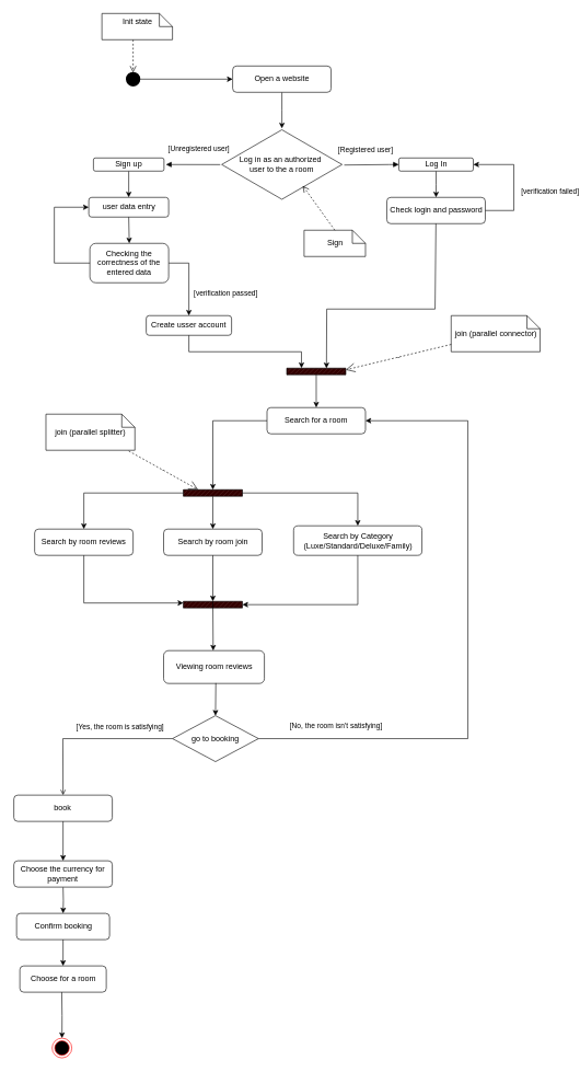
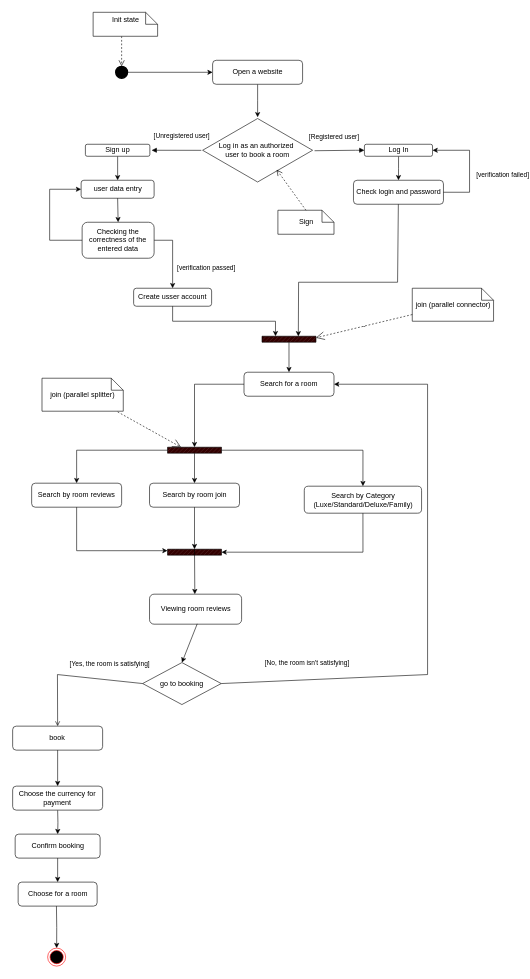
  <mxCell id="0" />
  <mxCell id="1" parent="0" />
  <mxCell id="2" value="" style="edgeStyle=orthogonalEdgeStyle;rounded=0;orthogonalLoop=1;jettySize=auto;html=1;" edge="1" parent="1" source="3" target="4"><mxGeometry relative="1" as="geometry" /></mxCell>
  <mxCell id="3" value="Open a website" style="rounded=1;whiteSpace=wrap;html=1;" parent="1" vertex="1"><mxGeometry x="353.66" y="100" width="150" height="40" as="geometry" /></mxCell>
- <mxCell id="4" value="Log in as an authorized&amp;nbsp;&lt;div&gt;user to the a room&lt;/div&gt;" style="html=1;whiteSpace=wrap;aspect=fixed;shape=isoRectangle;" parent="1" vertex="1"><mxGeometry x="337.01" y="195" width="183.31" height="110" as="geometry" /></mxCell>
+ <mxCell id="4" value="Log in as an authorized&amp;nbsp;&lt;div&gt;user to book a room&lt;/div&gt;" style="html=1;whiteSpace=wrap;aspect=fixed;shape=isoRectangle;" parent="1" vertex="1"><mxGeometry x="337.01" y="195" width="183.31" height="110" as="geometry" /></mxCell>
  <mxCell id="5" style="edgeStyle=orthogonalEdgeStyle;rounded=0;orthogonalLoop=1;jettySize=auto;html=1;entryX=0.5;entryY=0;entryDx=0;entryDy=0;" parent="1" source="6" target="40" edge="1"><mxGeometry relative="1" as="geometry" /></mxCell>
  <mxCell id="6" value="Log In" style="rounded=1;whiteSpace=wrap;html=1;" parent="1" vertex="1"><mxGeometry x="606.75" y="240" width="113.5" height="20" as="geometry" /></mxCell>
  <mxCell id="7" style="edgeStyle=orthogonalEdgeStyle;rounded=0;orthogonalLoop=1;jettySize=auto;html=1;" parent="1" source="8" target="33" edge="1"><mxGeometry relative="1" as="geometry" /></mxCell>
  <mxCell id="8" value="Sign up" style="rounded=1;whiteSpace=wrap;html=1;" parent="1" vertex="1"><mxGeometry x="141.59" y="240" width="107.49" height="20" as="geometry" /></mxCell>
  <mxCell id="9" value="" style="html=1;verticalAlign=bottom;endArrow=block;curved=0;rounded=0;exitX=-0.012;exitY=0.501;exitDx=0;exitDy=0;exitPerimeter=0;" parent="1" source="4" edge="1"><mxGeometry width="80" relative="1" as="geometry"><mxPoint x="392" y="205" as="sourcePoint" /><mxPoint x="252" y="250" as="targetPoint" /><Array as="points" /></mxGeometry></mxCell>
  <mxCell id="10" value="[Unregistered user]" style="edgeLabel;html=1;align=center;verticalAlign=middle;resizable=0;points=[];" parent="9" vertex="1" connectable="0"><mxGeometry x="0.248" y="-2" relative="1" as="geometry"><mxPoint x="19" y="-23" as="offset" /></mxGeometry></mxCell>
  <mxCell id="11" value="" style="html=1;verticalAlign=bottom;endArrow=block;curved=0;rounded=0;exitX=1.018;exitY=0.507;exitDx=0;exitDy=0;exitPerimeter=0;" parent="1" source="4" target="6" edge="1"><mxGeometry width="80" relative="1" as="geometry"><mxPoint x="472" y="205" as="sourcePoint" /><mxPoint x="289" y="280" as="targetPoint" /><Array as="points"><mxPoint x="592" y="250" /><mxPoint x="602" y="250" /></Array></mxGeometry></mxCell>
  <mxCell id="12" value="[Registered user]" style="edgeLabel;html=1;align=center;verticalAlign=middle;resizable=0;points=[];" parent="11" vertex="1" connectable="0"><mxGeometry x="0.476" y="3" relative="1" as="geometry"><mxPoint x="-29" y="-20" as="offset" /></mxGeometry></mxCell>
  <mxCell id="13" value="Search for a room" style="rounded=1;whiteSpace=wrap;html=1;" parent="1" vertex="1"><mxGeometry x="406" y="620" width="150" height="40" as="geometry" /></mxCell>
  <mxCell id="14" value="Search by room reviews" style="rounded=1;whiteSpace=wrap;html=1;" parent="1" vertex="1"><mxGeometry x="52" y="805" width="150" height="40" as="geometry" /></mxCell>
  <mxCell id="15" value="Search by room join" style="rounded=1;whiteSpace=wrap;html=1;" parent="1" vertex="1"><mxGeometry x="248.5" y="805" width="150" height="40" as="geometry" /></mxCell>
- <mxCell id="16" value="Search by Category (Luxe/Standard/Deluxe/Family)" style="rounded=1;whiteSpace=wrap;html=1;" parent="1" vertex="1"><mxGeometry x="446.5" y="800" width="195.5" height="45" as="geometry" /></mxCell>
+ <mxCell id="16" value="Search by Category (Luxe/Standard/Deluxe/Family)" style="rounded=1;whiteSpace=wrap;html=1;" parent="1" vertex="1"><mxGeometry x="506.5" y="810" width="195.5" height="45" as="geometry" /></mxCell>
  <mxCell id="17" style="edgeStyle=orthogonalEdgeStyle;rounded=0;orthogonalLoop=1;jettySize=auto;html=1;entryX=0.5;entryY=0;entryDx=0;entryDy=0;" parent="1" source="20" target="14" edge="1"><mxGeometry relative="1" as="geometry"><mxPoint x="118.5" y="805" as="targetPoint" /></mxGeometry></mxCell>
  <mxCell id="18" style="edgeStyle=orthogonalEdgeStyle;rounded=0;orthogonalLoop=1;jettySize=auto;html=1;exitX=0.5;exitY=1;exitDx=0;exitDy=0;exitPerimeter=0;entryX=0.5;entryY=0;entryDx=0;entryDy=0;" parent="1" source="20" target="15" edge="1"><mxGeometry relative="1" as="geometry" /></mxCell>
  <mxCell id="19" style="edgeStyle=orthogonalEdgeStyle;rounded=0;orthogonalLoop=1;jettySize=auto;html=1;exitX=1;exitY=0.5;exitDx=0;exitDy=0;exitPerimeter=0;entryX=0.5;entryY=0;entryDx=0;entryDy=0;" parent="1" source="20" target="16" edge="1"><mxGeometry relative="1" as="geometry"><mxPoint x="524" y="805" as="targetPoint" /></mxGeometry></mxCell>
  <mxCell id="20" value="" style="verticalLabelPosition=bottom;verticalAlign=top;html=1;shape=mxgraph.basic.patternFillRect;fillStyle=diag;step=5;fillStrokeWidth=0.2;fillStrokeColor=#dddddd;fillColor=#330000;" parent="1" vertex="1"><mxGeometry x="278.5" y="745" width="90" height="10" as="geometry" /></mxCell>
  <mxCell id="21" value="" style="verticalLabelPosition=bottom;verticalAlign=top;html=1;shape=mxgraph.basic.patternFillRect;fillStyle=diag;step=5;fillStrokeWidth=0.2;fillStrokeColor=#dddddd;fillColor=#330000;" parent="1" vertex="1"><mxGeometry x="278.5" y="915" width="90" height="10" as="geometry" /></mxCell>
  <mxCell id="22" style="edgeStyle=orthogonalEdgeStyle;rounded=0;orthogonalLoop=1;jettySize=auto;html=1;entryX=0.5;entryY=0;entryDx=0;entryDy=0;entryPerimeter=0;" parent="1" source="13" target="20" edge="1"><mxGeometry relative="1" as="geometry" /></mxCell>
  <mxCell id="23" style="edgeStyle=orthogonalEdgeStyle;rounded=0;orthogonalLoop=1;jettySize=auto;html=1;entryX=0;entryY=0.25;entryDx=0;entryDy=0;entryPerimeter=0;exitX=0.5;exitY=1;exitDx=0;exitDy=0;" parent="1" source="14" target="21" edge="1"><mxGeometry relative="1" as="geometry"><mxPoint y="905" as="sourcePoint" x="112" /></mxGeometry></mxCell>
  <mxCell id="24" style="edgeStyle=orthogonalEdgeStyle;rounded=0;orthogonalLoop=1;jettySize=auto;html=1;exitX=0.5;exitY=1;exitDx=0;exitDy=0;entryX=0.5;entryY=0;entryDx=0;entryDy=0;entryPerimeter=0;" parent="1" source="15" target="21" edge="1"><mxGeometry relative="1" as="geometry" /></mxCell>
  <mxCell id="25" style="edgeStyle=orthogonalEdgeStyle;rounded=0;orthogonalLoop=1;jettySize=auto;html=1;exitX=0.5;exitY=1;exitDx=0;exitDy=0;entryX=1;entryY=0.5;entryDx=0;entryDy=0;entryPerimeter=0;" parent="1" source="16" target="21" edge="1"><mxGeometry relative="1" as="geometry"><mxPoint x="524" y="845" as="sourcePoint" /></mxGeometry></mxCell>
  <mxCell id="26" style="edgeStyle=orthogonalEdgeStyle;rounded=0;orthogonalLoop=1;jettySize=auto;html=1;entryX=0.5;entryY=0;entryDx=0;entryDy=0;" parent="1" target="28" edge="1"><mxGeometry relative="1" as="geometry"><mxPoint x="95.34" y="1350" as="sourcePoint" /></mxGeometry></mxCell>
  <mxCell id="27" style="edgeStyle=orthogonalEdgeStyle;rounded=0;orthogonalLoop=1;jettySize=auto;html=1;entryX=0.5;entryY=0;entryDx=0;entryDy=0;" parent="1" target="29" edge="1"><mxGeometry relative="1" as="geometry"><mxPoint x="93.33" y="1510" as="sourcePoint" /></mxGeometry></mxCell>
  <mxCell id="28" value="Confirm booking" style="rounded=1;whiteSpace=wrap;html=1;" parent="1" vertex="1"><mxGeometry x="24.51" y="1390" width="141.66" height="40" as="geometry" /></mxCell>
  <mxCell id="29" value="" style="ellipse;html=1;shape=endState;fillColor=#000000;strokeColor=#ff0000;" parent="1" vertex="1"><mxGeometry x="78.67" y="1580" width="30" height="30" as="geometry" /></mxCell>
  <mxCell id="30" style="edgeStyle=orthogonalEdgeStyle;rounded=0;orthogonalLoop=1;jettySize=auto;html=1;entryX=0;entryY=0.5;entryDx=0;entryDy=0;" parent="1" source="31" target="3" edge="1"><mxGeometry relative="1" as="geometry" /></mxCell>
  <mxCell id="31" value="" style="strokeWidth=2;html=1;shape=mxgraph.flowchart.start_2;whiteSpace=wrap;fillColor=#000000;" parent="1" vertex="1"><mxGeometry x="192" y="110" width="20" height="20" as="geometry" /></mxCell>
  <mxCell id="32" value="" style="html=1;verticalAlign=bottom;endArrow=open;dashed=1;endSize=8;curved=0;rounded=0;exitX=0.5;exitY=1;exitDx=0;exitDy=0;entryX=0.5;entryY=0;entryDx=0;entryDy=0;entryPerimeter=0;" parent="1" target="31" edge="1"><mxGeometry relative="1" as="geometry"><mxPoint x="202" y="60" as="sourcePoint" /><mxPoint x="282" y="420" as="targetPoint" /></mxGeometry></mxCell>
  <mxCell id="33" value="user data entry" style="rounded=1;whiteSpace=wrap;html=1;" parent="1" vertex="1"><mxGeometry x="134.5" y="300" width="121.66" height="30" as="geometry" /></mxCell>
  <mxCell id="34" style="edgeStyle=orthogonalEdgeStyle;rounded=0;orthogonalLoop=1;jettySize=auto;html=1;entryX=0.5;entryY=0;entryDx=0;entryDy=0;exitX=1;exitY=0.5;exitDx=0;exitDy=0;" parent="1" source="44" target="36" edge="1"><mxGeometry relative="1" as="geometry" /></mxCell>
  <mxCell id="35" value="[verification passed]" style="edgeLabel;html=1;align=center;verticalAlign=middle;resizable=0;points=[];" parent="34" vertex="1" connectable="0"><mxGeometry x="-0.015" y="1" relative="1" as="geometry"><mxPoint x="54" y="21" as="offset" /></mxGeometry></mxCell>
  <mxCell id="36" value="Create usser account" style="rounded=1;whiteSpace=wrap;html=1;" parent="1" vertex="1"><mxGeometry x="222" y="480" width="130" height="30" as="geometry" /></mxCell>
  <mxCell id="37" style="edgeStyle=orthogonalEdgeStyle;rounded=0;orthogonalLoop=1;jettySize=auto;html=1;entryX=0.5;entryY=0;entryDx=0;entryDy=0;" parent="1" source="38" target="13" edge="1"><mxGeometry relative="1" as="geometry" /></mxCell>
  <mxCell id="38" value="" style="verticalLabelPosition=bottom;verticalAlign=top;html=1;shape=mxgraph.basic.patternFillRect;fillStyle=diag;step=5;fillStrokeWidth=0.2;fillStrokeColor=#dddddd;fillColor=#330000;" parent="1" vertex="1"><mxGeometry x="436" y="560" width="90" height="10" as="geometry" /></mxCell>
  <mxCell id="39" style="edgeStyle=orthogonalEdgeStyle;rounded=0;orthogonalLoop=1;jettySize=auto;html=1;entryX=0.25;entryY=0;entryDx=0;entryDy=0;entryPerimeter=0;exitX=0.5;exitY=1;exitDx=0;exitDy=0;" parent="1" source="36" target="38" edge="1"><mxGeometry relative="1" as="geometry" /></mxCell>
  <mxCell id="40" value="Check login and password" style="rounded=1;whiteSpace=wrap;html=1;" parent="1" vertex="1"><mxGeometry x="588.5" y="300" width="150" height="40" as="geometry" /></mxCell>
  <mxCell id="41" value="&lt;span style=&quot;background-color: initial;&quot;&gt;Init state&lt;/span&gt;&lt;div&gt;&lt;div&gt;&lt;div&gt;&lt;br&gt;&lt;/div&gt;&lt;/div&gt;&lt;/div&gt;" style="shape=note;size=20;whiteSpace=wrap;html=1;align=center;" vertex="1" parent="1"><mxGeometry x="154.5" y="20" width="107.5" height="40" as="geometry" /></mxCell>
  <mxCell id="42" value="Sign" style="shape=note;size=20;whiteSpace=wrap;html=1;" vertex="1" parent="1"><mxGeometry x="462.5" y="350" width="93.5" height="40" as="geometry" /></mxCell>
  <mxCell id="43" value="" style="html=1;verticalAlign=bottom;endArrow=open;dashed=1;endSize=8;curved=0;rounded=0;exitX=0.5;exitY=0;exitDx=0;exitDy=0;exitPerimeter=0;entryX=0.673;entryY=0.793;entryDx=0;entryDy=0;entryPerimeter=0;" edge="1" parent="1" source="42" target="4"><mxGeometry relative="1" as="geometry"><mxPoint x="575" y="72" as="sourcePoint" /><mxPoint x="514" y="120" as="targetPoint" /></mxGeometry></mxCell>
  <mxCell id="44" value="Checking the correctness of the entered data" style="rounded=1;whiteSpace=wrap;html=1;" vertex="1" parent="1"><mxGeometry x="136.16" y="370" width="120" height="60" as="geometry" /></mxCell>
  <mxCell id="45" value="" style="endArrow=classic;html=1;rounded=0;entryX=0.5;entryY=0;entryDx=0;entryDy=0;exitX=0.5;exitY=1;exitDx=0;exitDy=0;" edge="1" parent="1" source="33" target="44"><mxGeometry width="50" height="50" relative="1" as="geometry"><mxPoint x="432" y="450" as="sourcePoint" /><mxPoint x="482" y="400" as="targetPoint" /></mxGeometry></mxCell>
  <mxCell id="46" value="" style="endArrow=classic;html=1;rounded=0;exitX=0;exitY=0.5;exitDx=0;exitDy=0;entryX=0;entryY=0.5;entryDx=0;entryDy=0;entryPerimeter=0;" edge="1" parent="1" source="44" target="33"><mxGeometry width="50" height="50" relative="1" as="geometry"><mxPoint x="432" y="390" as="sourcePoint" /><mxPoint x="482" y="340" as="targetPoint" /><Array as="points"><mxPoint x="82" y="400" /><mxPoint x="82" y="315" /></Array></mxGeometry></mxCell>
  <mxCell id="47" value="[verification failed]" style="edgeLabel;html=1;align=center;verticalAlign=middle;resizable=0;points=[];" vertex="1" connectable="0" parent="1"><mxGeometry x="836.504" y="290.003" as="geometry" /></mxCell>
  <mxCell id="48" value="" style="endArrow=classic;html=1;rounded=0;entryX=0.673;entryY=0.013;entryDx=0;entryDy=0;entryPerimeter=0;" edge="1" parent="1" source="40" target="38"><mxGeometry width="50" height="50" relative="1" as="geometry"><mxPoint x="442" y="440" as="sourcePoint" /><mxPoint x="663.5" y="380" as="targetPoint" /><Array as="points"><mxPoint x="662" y="470" /><mxPoint x="497" y="470" /></Array></mxGeometry></mxCell>
  <mxCell id="49" value="" style="endArrow=classic;html=1;rounded=0;entryX=1;entryY=0.5;entryDx=0;entryDy=0;exitX=1;exitY=0.5;exitDx=0;exitDy=0;" edge="1" parent="1" source="40" target="6"><mxGeometry width="50" height="50" relative="1" as="geometry"><mxPoint x="502" y="440" as="sourcePoint" /><mxPoint x="552" y="390" as="targetPoint" /><Array as="points"><mxPoint x="782" y="320" /><mxPoint x="782" y="250" /></Array></mxGeometry></mxCell>
  <mxCell id="50" value="join (parallel connector)" style="shape=note;size=20;whiteSpace=wrap;html=1;" vertex="1" parent="1"><mxGeometry x="686.5" y="480" width="135.5" height="55" as="geometry" /></mxCell>
  <mxCell id="51" value="-" style="endArrow=open;endSize=12;dashed=1;html=1;rounded=0;entryX=1;entryY=0.25;entryDx=0;entryDy=0;entryPerimeter=0;" edge="1" parent="1" source="50" target="38"><mxGeometry width="160" relative="1" as="geometry"><mxPoint x="482" y="440" as="sourcePoint" /><mxPoint x="642" y="440" as="targetPoint" /></mxGeometry></mxCell>
  <mxCell id="52" value="join (parallel splitter)" style="shape=note;size=20;whiteSpace=wrap;html=1;" vertex="1" parent="1"><mxGeometry x="69.25" y="630" width="135.5" height="55" as="geometry" /></mxCell>
  <mxCell id="53" value="-" style="endArrow=open;endSize=12;dashed=1;html=1;rounded=0;entryX=0.25;entryY=0;entryDx=0;entryDy=0;entryPerimeter=0;exitX=0.931;exitY=1.021;exitDx=0;exitDy=0;exitPerimeter=0;" edge="1" parent="1" source="52" target="20"><mxGeometry width="160" relative="1" as="geometry"><mxPoint x="463" y="690" as="sourcePoint" /><mxPoint x="296" y="558" as="targetPoint" /></mxGeometry></mxCell>
  <mxCell id="54" value="Viewing room reviews" style="rounded=1;whiteSpace=wrap;html=1;" vertex="1" parent="1"><mxGeometry x="248.5" y="990" width="153.5" height="50" as="geometry" /></mxCell>
  <mxCell id="55" value="" style="endArrow=classic;html=1;rounded=0;exitX=0.5;exitY=0;exitDx=0;exitDy=0;exitPerimeter=0;" edge="1" parent="1" source="21"><mxGeometry width="50" height="50" relative="1" as="geometry"><mxPoint x="252" y="990" as="sourcePoint" /><mxPoint x="324" y="990" as="targetPoint" /></mxGeometry></mxCell>
- <mxCell id="56" value="go to booking" style="rhombus;whiteSpace=wrap;html=1;" vertex="1" parent="1"><mxGeometry x="262" y="1089" width="131" height="70" as="geometry" /></mxCell>
+ <mxCell id="56" value="go to booking" style="rhombus;whiteSpace=wrap;html=1;" vertex="1" parent="1"><mxGeometry x="237" y="1104" width="131" height="70" as="geometry" /></mxCell>
  <mxCell id="57" value="" style="endArrow=classic;html=1;rounded=0;entryX=0.5;entryY=0;entryDx=0;entryDy=0;exitX=0.518;exitY=0.989;exitDx=0;exitDy=0;exitPerimeter=0;" edge="1" parent="1" source="54" target="56"><mxGeometry width="50" height="50" relative="1" as="geometry"><mxPoint x="252" y="1150" as="sourcePoint" /><mxPoint x="302" y="1100" as="targetPoint" /></mxGeometry></mxCell>
  <mxCell id="58" value="book" style="rounded=1;whiteSpace=wrap;html=1;" vertex="1" parent="1"><mxGeometry x="20.33" y="1210" width="150" height="40" as="geometry" /></mxCell>
  <mxCell id="59" value="" style="endArrow=open;html=1;rounded=0;entryX=0.5;entryY=0;entryDx=0;entryDy=0;exitX=0;exitY=0.5;exitDx=0;exitDy=0;" edge="1" parent="1" source="56" target="58"><mxGeometry width="50" height="50" relative="1" as="geometry"><mxPoint x="212" y="1240" as="sourcePoint" /><mxPoint x="262" y="1190" as="targetPoint" /><Array as="points"><mxPoint x="95" y="1124" /></Array></mxGeometry></mxCell>
  <mxCell id="60" value="[Yes, the room is satisfying]" style="edgeLabel;html=1;align=center;verticalAlign=middle;resizable=0;points=[];" vertex="1" connectable="0" parent="1"><mxGeometry x="182" y="1099.995" as="geometry"><mxPoint x="-1" y="7" as="offset" /></mxGeometry></mxCell>
  <mxCell id="61" value="" style="endArrow=classic;html=1;rounded=0;entryX=1;entryY=0.5;entryDx=0;entryDy=0;exitX=1;exitY=0.5;exitDx=0;exitDy=0;" edge="1" parent="1" source="56" target="13"><mxGeometry width="50" height="50" relative="1" as="geometry"><mxPoint x="292" y="1220" as="sourcePoint" /><mxPoint x="342" y="1170" as="targetPoint" /><Array as="points"><mxPoint x="712" y="1124" /><mxPoint x="712" y="640" /></Array></mxGeometry></mxCell>
  <mxCell id="62" value="[No, the room isn't satisfying]" style="edgeLabel;html=1;align=center;verticalAlign=middle;resizable=0;points=[];" vertex="1" connectable="0" parent="1"><mxGeometry x="526" y="1109.995" as="geometry"><mxPoint x="-16" y="-6" as="offset" /></mxGeometry></mxCell>
  <mxCell id="63" value="Choose the currency for payment" style="rounded=1;whiteSpace=wrap;html=1;" vertex="1" parent="1"><mxGeometry x="20.33" y="1310" width="150" height="40" as="geometry" /></mxCell>
  <mxCell id="64" value="" style="endArrow=classic;html=1;rounded=0;entryX=0.5;entryY=0;entryDx=0;entryDy=0;exitX=0.5;exitY=1;exitDx=0;exitDy=0;" edge="1" parent="1" source="58" target="63"><mxGeometry width="50" height="50" relative="1" as="geometry"><mxPoint x="262" y="1340" as="sourcePoint" /><mxPoint x="312" y="1290" as="targetPoint" /></mxGeometry></mxCell>
  <mxCell id="65" value="Choose for a room" style="rounded=1;whiteSpace=wrap;html=1;" vertex="1" parent="1"><mxGeometry x="29.5" y="1470" width="131.66" height="40" as="geometry" /></mxCell>
  <mxCell id="66" value="" style="endArrow=classic;html=1;rounded=0;exitX=0.5;exitY=1;exitDx=0;exitDy=0;entryX=0.5;entryY=0;entryDx=0;entryDy=0;" edge="1" parent="1" source="28" target="65"><mxGeometry width="50" height="50" relative="1" as="geometry"><mxPoint x="282" y="1440" as="sourcePoint" /><mxPoint x="332" y="1390" as="targetPoint" /></mxGeometry></mxCell>
